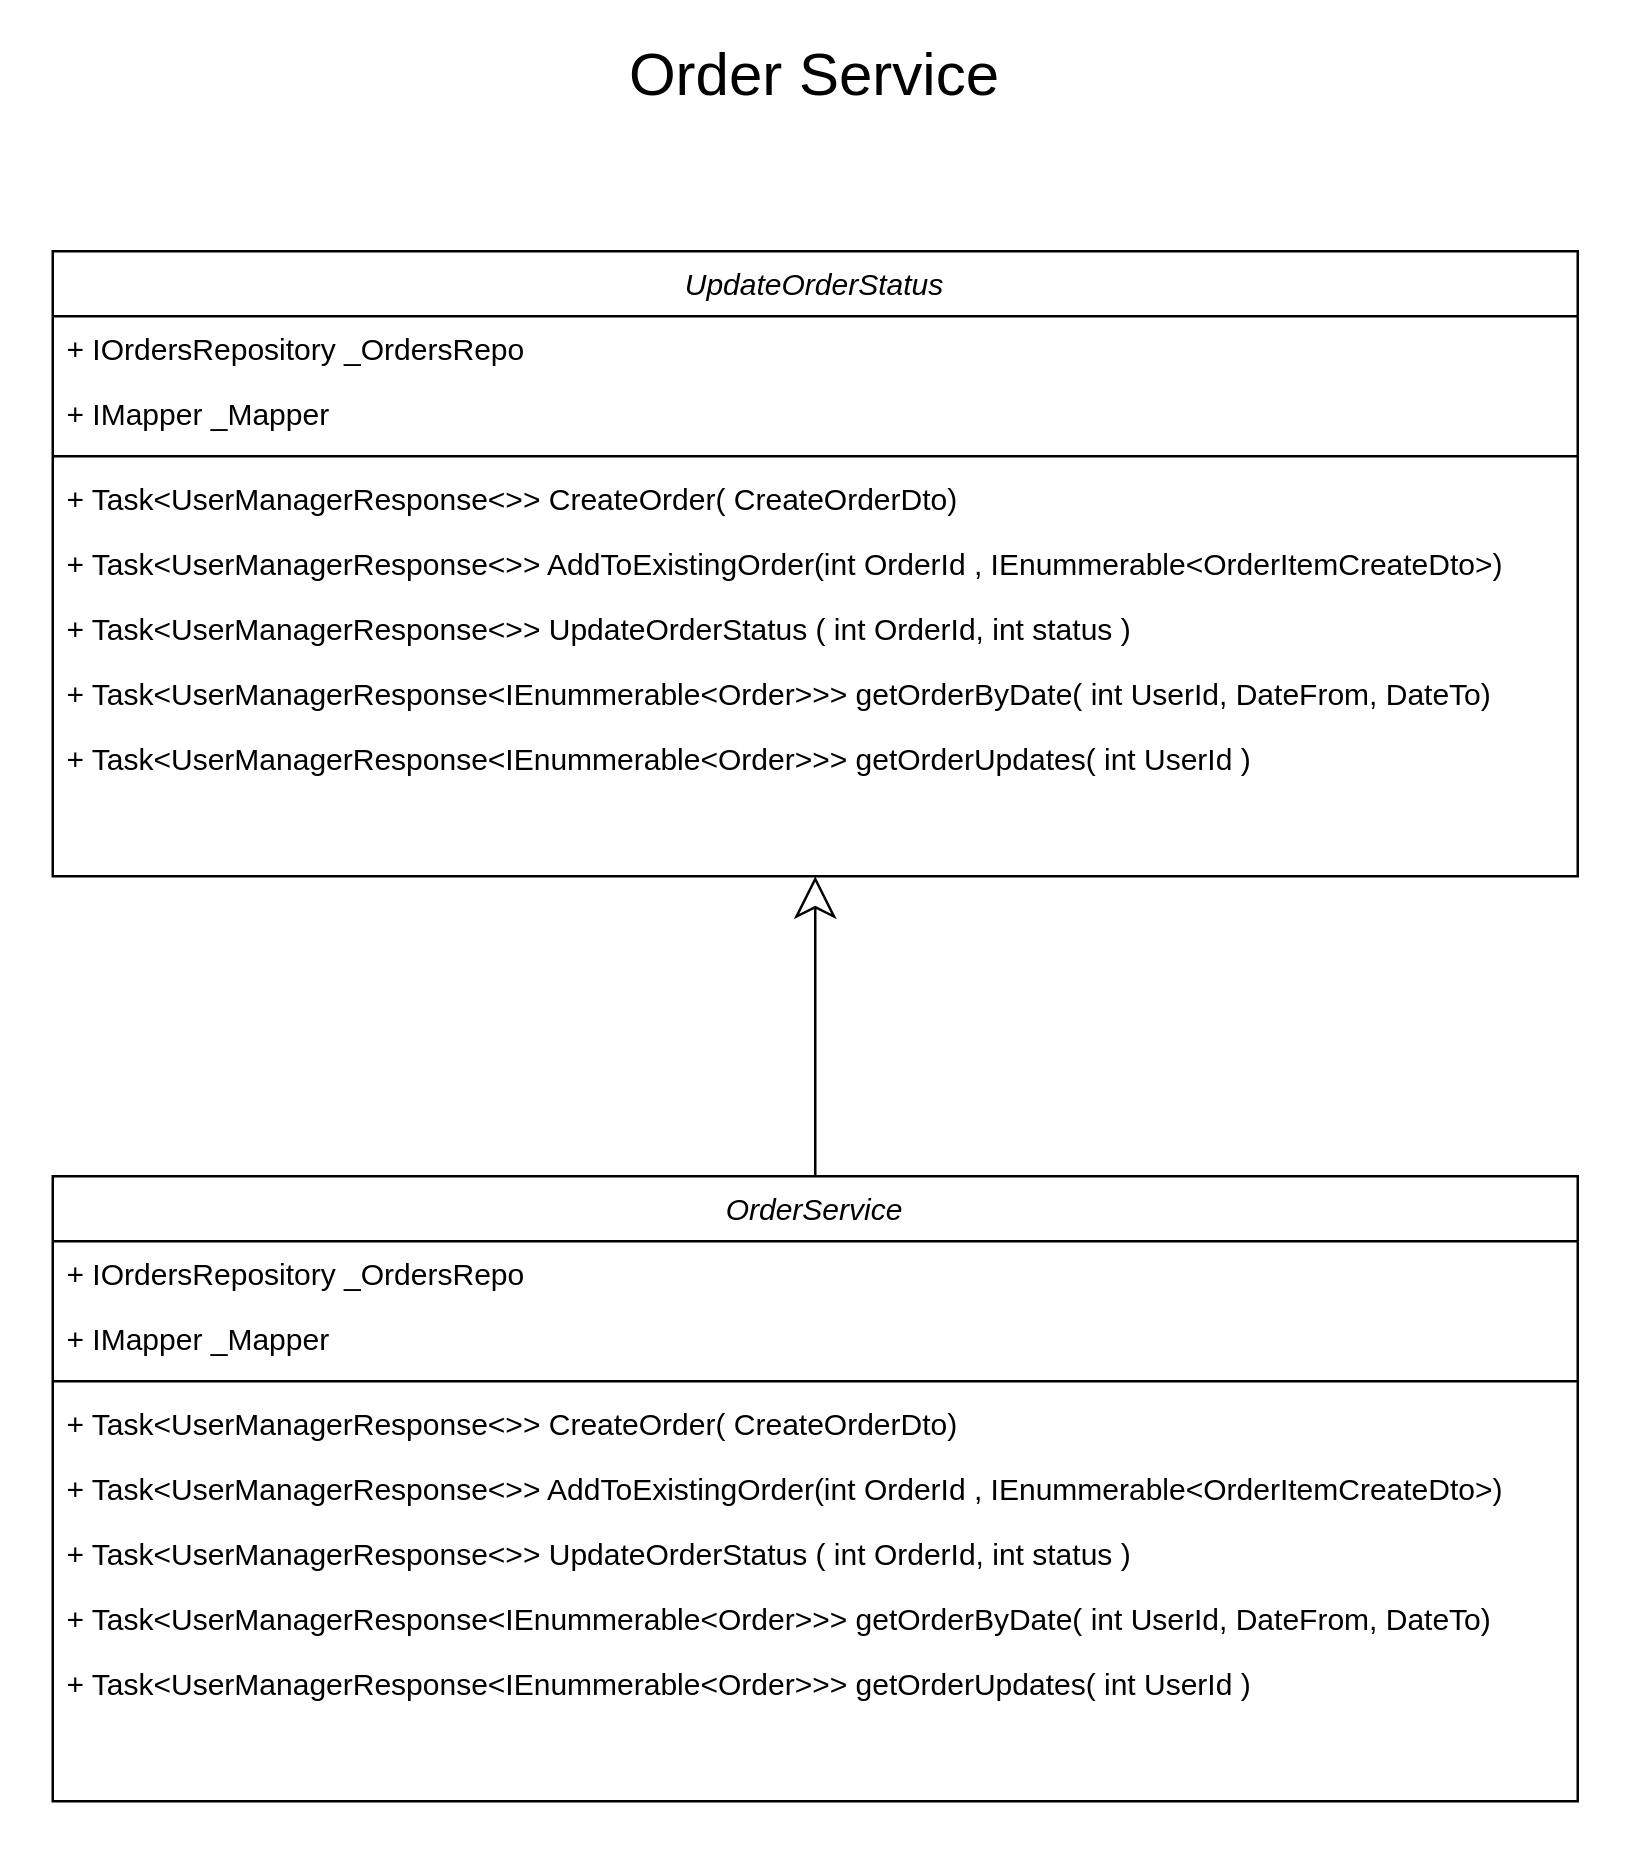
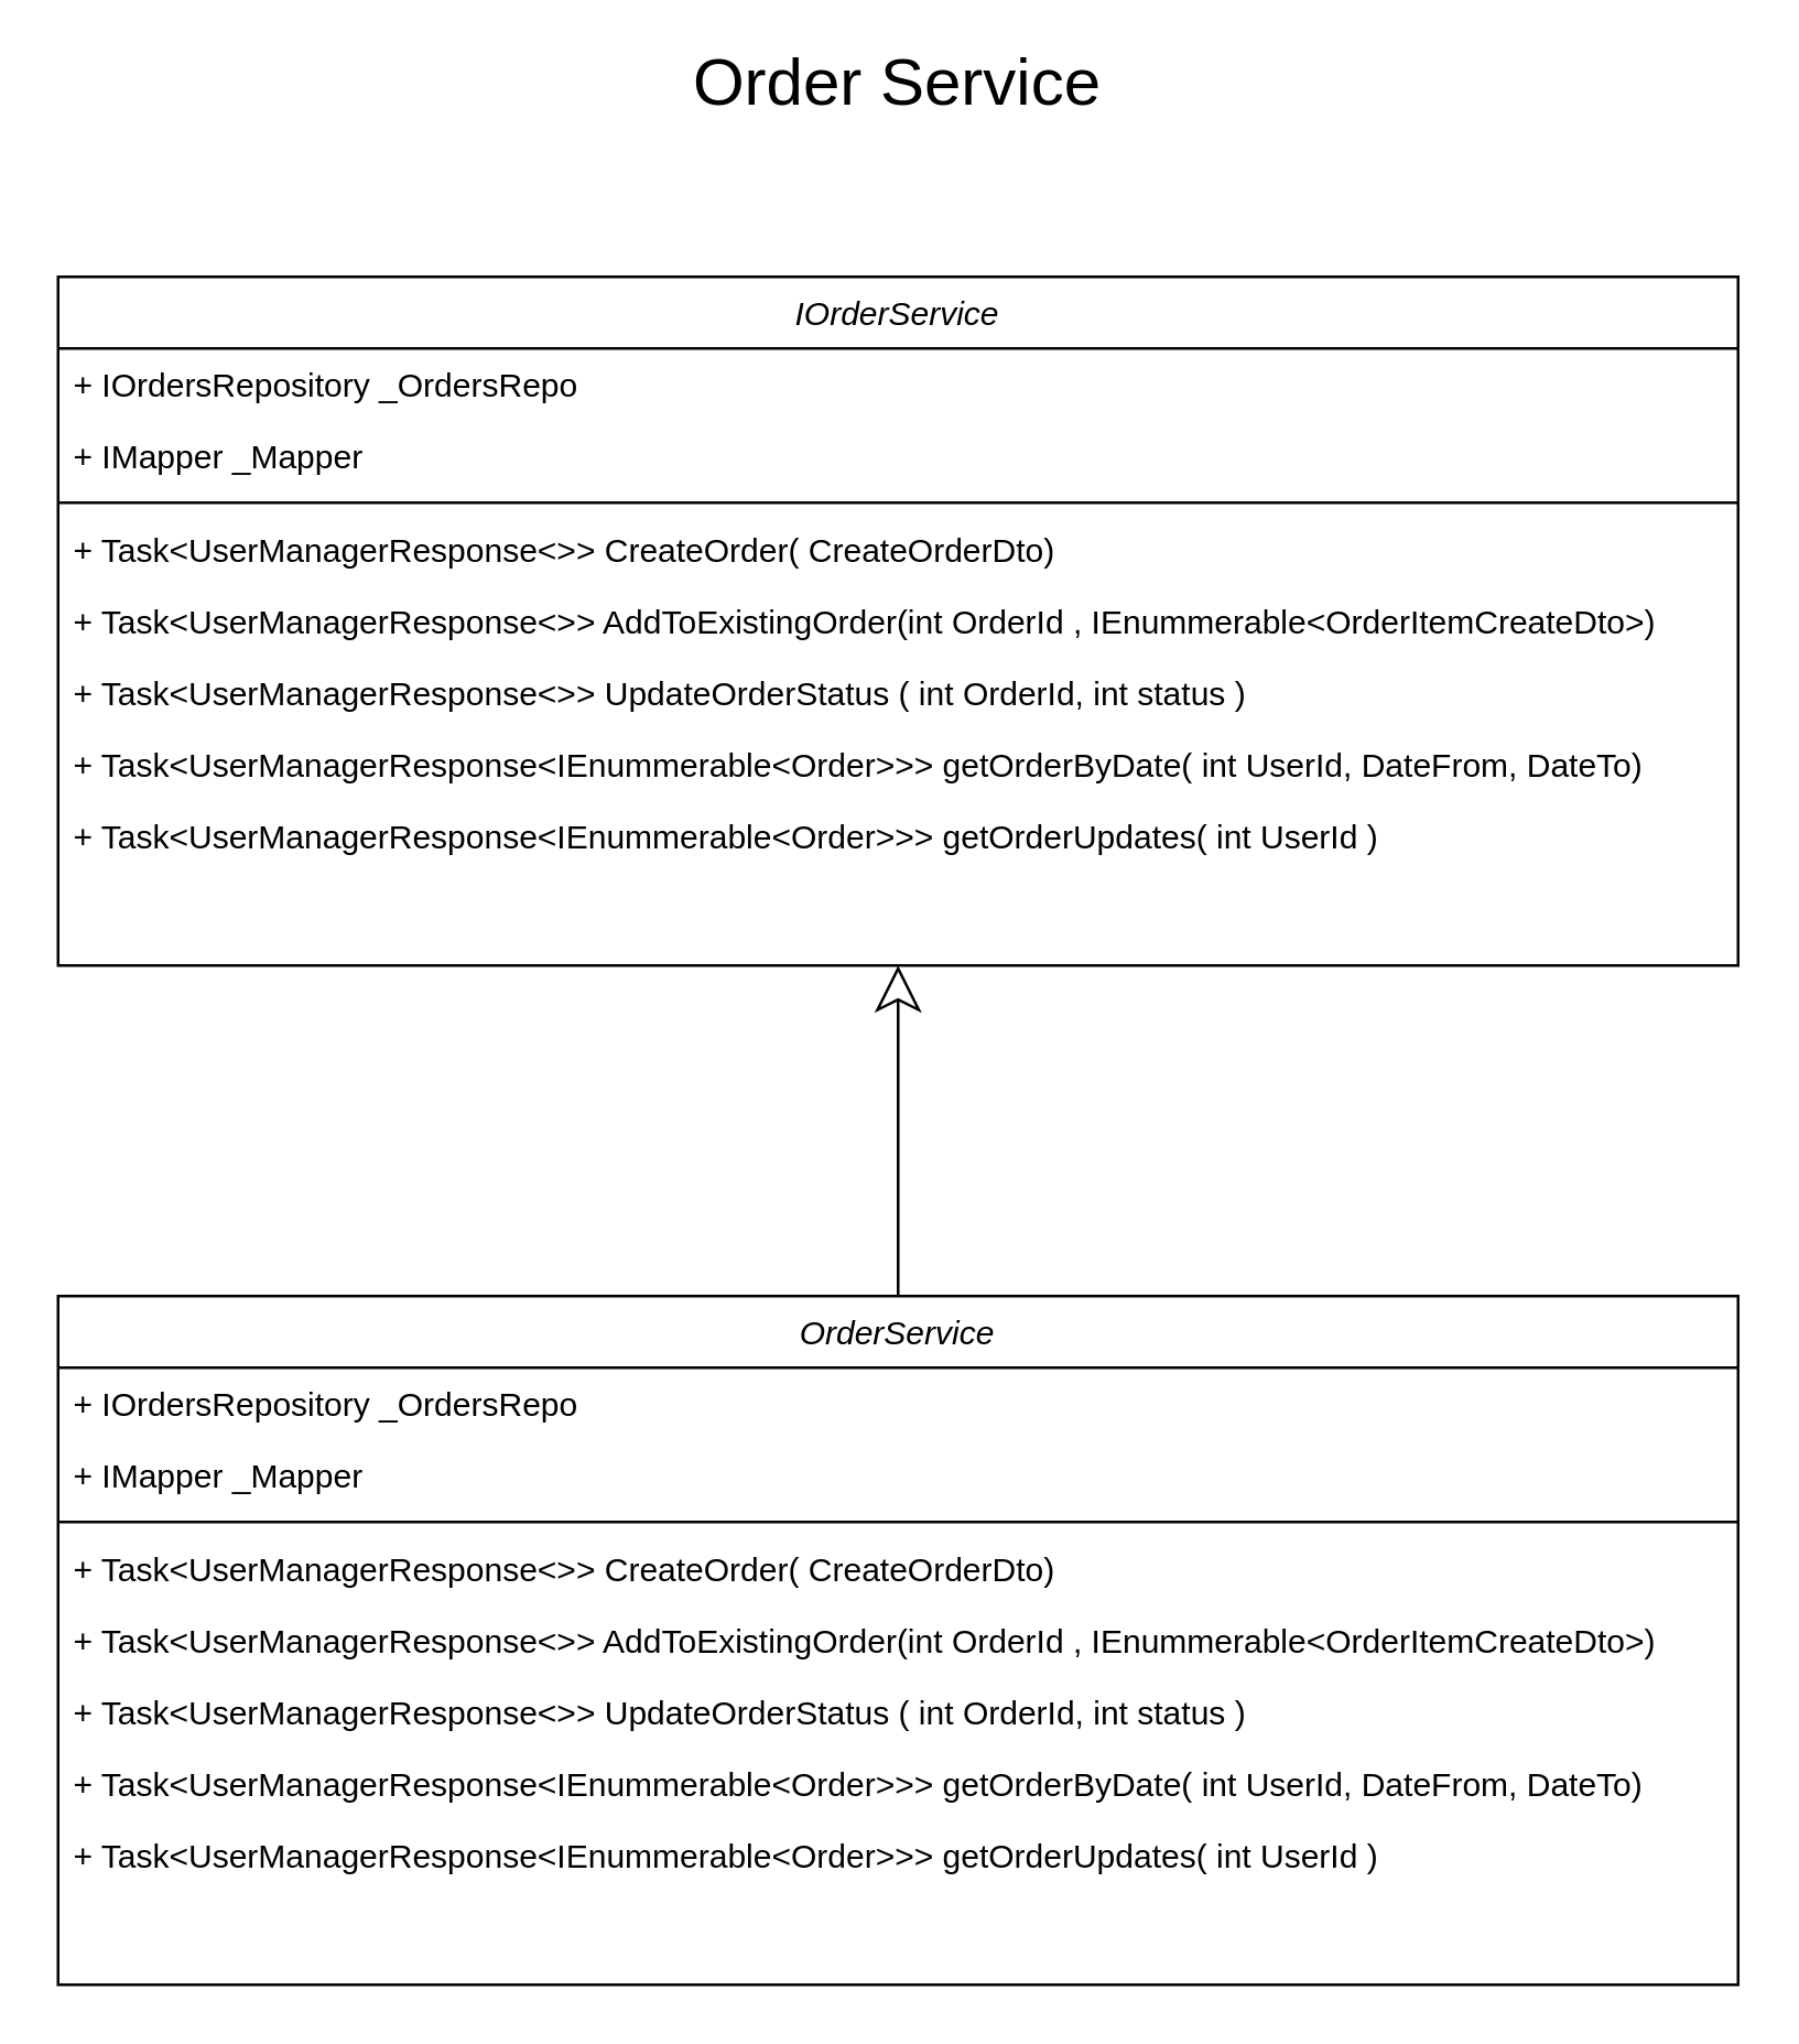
  <mxCell id="0" />
  <mxCell id="1" parent="0" />
  <mxCell id="2" value="&lt;font style=&quot;font-size: 24px&quot;&gt;Order Service&lt;br&gt;&lt;/font&gt;" style="text;html=1;strokeColor=none;fillColor=none;align=center;verticalAlign=middle;whiteSpace=wrap;rounded=0;" vertex="1" parent="1"><mxGeometry x="233" y="20" width="185" height="20" as="geometry" /></mxCell>
  <mxCell id="3" style="edgeStyle=orthogonalEdgeStyle;rounded=0;orthogonalLoop=1;jettySize=auto;html=1;exitX=0.5;exitY=0;exitDx=0;exitDy=0;entryX=0.5;entryY=1;entryDx=0;entryDy=0;endArrow=classic;endFill=0;endSize=14;fontSize=14;" edge="1" parent="1" source="4" target="13"><mxGeometry relative="1" as="geometry" /></mxCell>
  <mxCell id="4" value="OrderService" style="swimlane;fontStyle=2;align=center;verticalAlign=top;childLayout=stackLayout;horizontal=1;startSize=26;horizontalStack=0;resizeParent=1;resizeLast=0;collapsible=1;marginBottom=0;rounded=0;shadow=0;strokeWidth=1;" vertex="1" parent="1"><mxGeometry x="20.5" y="470" width="610" height="250" as="geometry"><mxRectangle x="230" y="140" width="160" height="26" as="alternateBounds" /></mxGeometry></mxCell>
  <mxCell id="5" value="+ IOrdersRepository _OrdersRepo" style="text;align=left;verticalAlign=top;spacingLeft=4;spacingRight=4;overflow=hidden;rotatable=0;points=[[0,0.5],[1,0.5]];portConstraint=eastwest;rounded=0;shadow=0;html=0;" vertex="1" parent="4"><mxGeometry y="26" width="610" height="26" as="geometry" /></mxCell>
  <mxCell id="6" value="+ IMapper _Mapper" style="text;align=left;verticalAlign=top;spacingLeft=4;spacingRight=4;overflow=hidden;rotatable=0;points=[[0,0.5],[1,0.5]];portConstraint=eastwest;rounded=0;shadow=0;html=0;" vertex="1" parent="4"><mxGeometry y="52" width="610" height="26" as="geometry" /></mxCell>
  <mxCell id="7" value="" style="line;html=1;strokeWidth=1;align=left;verticalAlign=middle;spacingTop=-1;spacingLeft=3;spacingRight=3;rotatable=0;labelPosition=right;points=[];portConstraint=eastwest;" vertex="1" parent="4"><mxGeometry y="78" width="610" height="8" as="geometry" /></mxCell>
  <mxCell id="8" value="+ Task&lt;UserManagerResponse&lt;&gt;&gt; CreateOrder( CreateOrderDto)" style="text;align=left;verticalAlign=top;spacingLeft=4;spacingRight=4;overflow=hidden;rotatable=0;points=[[0,0.5],[1,0.5]];portConstraint=eastwest;rounded=0;shadow=0;html=0;" vertex="1" parent="4"><mxGeometry y="86" width="610" height="26" as="geometry" /></mxCell>
  <mxCell id="9" value="+ Task&lt;UserManagerResponse&lt;&gt;&gt; AddToExistingOrder(int OrderId , IEnummerable&lt;OrderItemCreateDto&gt;)" style="text;align=left;verticalAlign=top;spacingLeft=4;spacingRight=4;overflow=hidden;rotatable=0;points=[[0,0.5],[1,0.5]];portConstraint=eastwest;rounded=0;shadow=0;html=0;" vertex="1" parent="4"><mxGeometry y="112" width="610" height="26" as="geometry" /></mxCell>
  <mxCell id="10" value="+ Task&lt;UserManagerResponse&lt;&gt;&gt; UpdateOrderStatus ( int OrderId, int status )" style="text;align=left;verticalAlign=top;spacingLeft=4;spacingRight=4;overflow=hidden;rotatable=0;points=[[0,0.5],[1,0.5]];portConstraint=eastwest;rounded=0;shadow=0;html=0;" vertex="1" parent="4"><mxGeometry y="138" width="610" height="26" as="geometry" /></mxCell>
  <mxCell id="11" value="+ Task&lt;UserManagerResponse&lt;IEnummerable&lt;Order&gt;&gt;&gt; getOrderByDate( int UserId, DateFrom, DateTo)" style="text;align=left;verticalAlign=top;spacingLeft=4;spacingRight=4;overflow=hidden;rotatable=0;points=[[0,0.5],[1,0.5]];portConstraint=eastwest;rounded=0;shadow=0;html=0;" vertex="1" parent="4"><mxGeometry y="164" width="610" height="26" as="geometry" /></mxCell>
  <mxCell id="12" value="+ Task&lt;UserManagerResponse&lt;IEnummerable&lt;Order&gt;&gt;&gt; getOrderUpdates( int UserId )" style="text;align=left;verticalAlign=top;spacingLeft=4;spacingRight=4;overflow=hidden;rotatable=0;points=[[0,0.5],[1,0.5]];portConstraint=eastwest;rounded=0;shadow=0;html=0;" vertex="1" parent="4"><mxGeometry y="190" width="610" height="26" as="geometry" /></mxCell>
- <mxCell id="13" value="UpdateOrderStatus" style="swimlane;fontStyle=2;align=center;verticalAlign=top;childLayout=stackLayout;horizontal=1;startSize=26;horizontalStack=0;resizeParent=1;resizeLast=0;collapsible=1;marginBottom=0;rounded=0;shadow=0;strokeWidth=1;" vertex="1" parent="1"><mxGeometry x="20.5" y="100" width="610" height="250" as="geometry"><mxRectangle x="230" y="140" width="160" height="26" as="alternateBounds" /></mxGeometry></mxCell>
+ <mxCell id="13" value="IOrderService" style="swimlane;fontStyle=2;align=center;verticalAlign=top;childLayout=stackLayout;horizontal=1;startSize=26;horizontalStack=0;resizeParent=1;resizeLast=0;collapsible=1;marginBottom=0;rounded=0;shadow=0;strokeWidth=1;" vertex="1" parent="1"><mxGeometry x="20.5" y="100" width="610" height="250" as="geometry"><mxRectangle x="230" y="140" width="160" height="26" as="alternateBounds" /></mxGeometry></mxCell>
  <mxCell id="14" value="+ IOrdersRepository _OrdersRepo" style="text;align=left;verticalAlign=top;spacingLeft=4;spacingRight=4;overflow=hidden;rotatable=0;points=[[0,0.5],[1,0.5]];portConstraint=eastwest;rounded=0;shadow=0;html=0;" vertex="1" parent="13"><mxGeometry y="26" width="610" height="26" as="geometry" /></mxCell>
  <mxCell id="15" value="+ IMapper _Mapper" style="text;align=left;verticalAlign=top;spacingLeft=4;spacingRight=4;overflow=hidden;rotatable=0;points=[[0,0.5],[1,0.5]];portConstraint=eastwest;rounded=0;shadow=0;html=0;" vertex="1" parent="13"><mxGeometry y="52" width="610" height="26" as="geometry" /></mxCell>
  <mxCell id="16" value="" style="line;html=1;strokeWidth=1;align=left;verticalAlign=middle;spacingTop=-1;spacingLeft=3;spacingRight=3;rotatable=0;labelPosition=right;points=[];portConstraint=eastwest;" vertex="1" parent="13"><mxGeometry y="78" width="610" height="8" as="geometry" /></mxCell>
  <mxCell id="17" value="+ Task&lt;UserManagerResponse&lt;&gt;&gt; CreateOrder( CreateOrderDto)" style="text;align=left;verticalAlign=top;spacingLeft=4;spacingRight=4;overflow=hidden;rotatable=0;points=[[0,0.5],[1,0.5]];portConstraint=eastwest;rounded=0;shadow=0;html=0;" vertex="1" parent="13"><mxGeometry y="86" width="610" height="26" as="geometry" /></mxCell>
  <mxCell id="18" value="+ Task&lt;UserManagerResponse&lt;&gt;&gt; AddToExistingOrder(int OrderId , IEnummerable&lt;OrderItemCreateDto&gt;)" style="text;align=left;verticalAlign=top;spacingLeft=4;spacingRight=4;overflow=hidden;rotatable=0;points=[[0,0.5],[1,0.5]];portConstraint=eastwest;rounded=0;shadow=0;html=0;" vertex="1" parent="13"><mxGeometry y="112" width="610" height="26" as="geometry" /></mxCell>
  <mxCell id="19" value="+ Task&lt;UserManagerResponse&lt;&gt;&gt; UpdateOrderStatus ( int OrderId, int status )" style="text;align=left;verticalAlign=top;spacingLeft=4;spacingRight=4;overflow=hidden;rotatable=0;points=[[0,0.5],[1,0.5]];portConstraint=eastwest;rounded=0;shadow=0;html=0;" vertex="1" parent="13"><mxGeometry y="138" width="610" height="26" as="geometry" /></mxCell>
  <mxCell id="20" value="+ Task&lt;UserManagerResponse&lt;IEnummerable&lt;Order&gt;&gt;&gt; getOrderByDate( int UserId, DateFrom, DateTo)" style="text;align=left;verticalAlign=top;spacingLeft=4;spacingRight=4;overflow=hidden;rotatable=0;points=[[0,0.5],[1,0.5]];portConstraint=eastwest;rounded=0;shadow=0;html=0;" vertex="1" parent="13"><mxGeometry y="164" width="610" height="26" as="geometry" /></mxCell>
  <mxCell id="21" value="+ Task&lt;UserManagerResponse&lt;IEnummerable&lt;Order&gt;&gt;&gt; getOrderUpdates( int UserId )" style="text;align=left;verticalAlign=top;spacingLeft=4;spacingRight=4;overflow=hidden;rotatable=0;points=[[0,0.5],[1,0.5]];portConstraint=eastwest;rounded=0;shadow=0;html=0;" vertex="1" parent="13"><mxGeometry y="190" width="610" height="26" as="geometry" /></mxCell>
